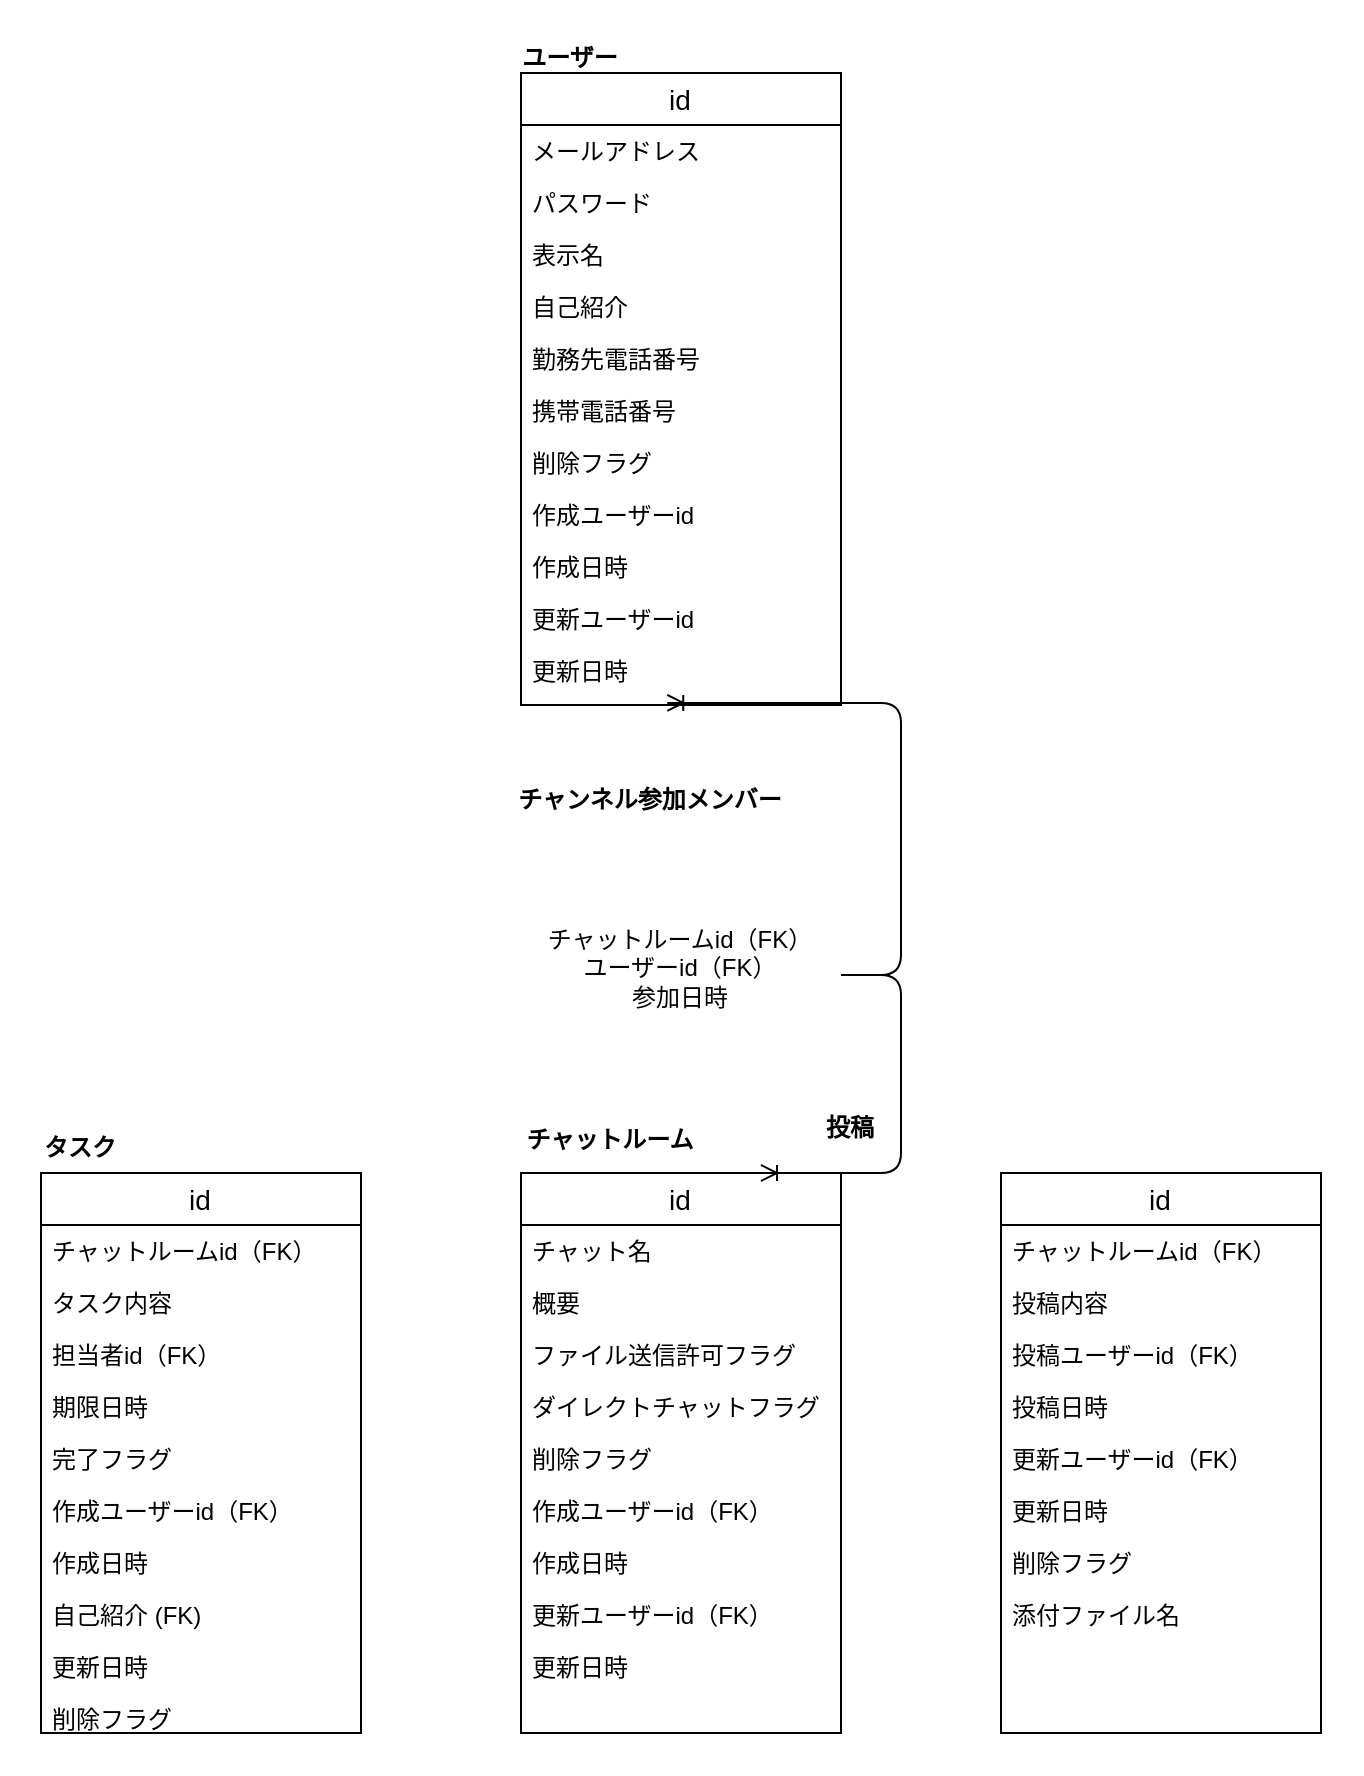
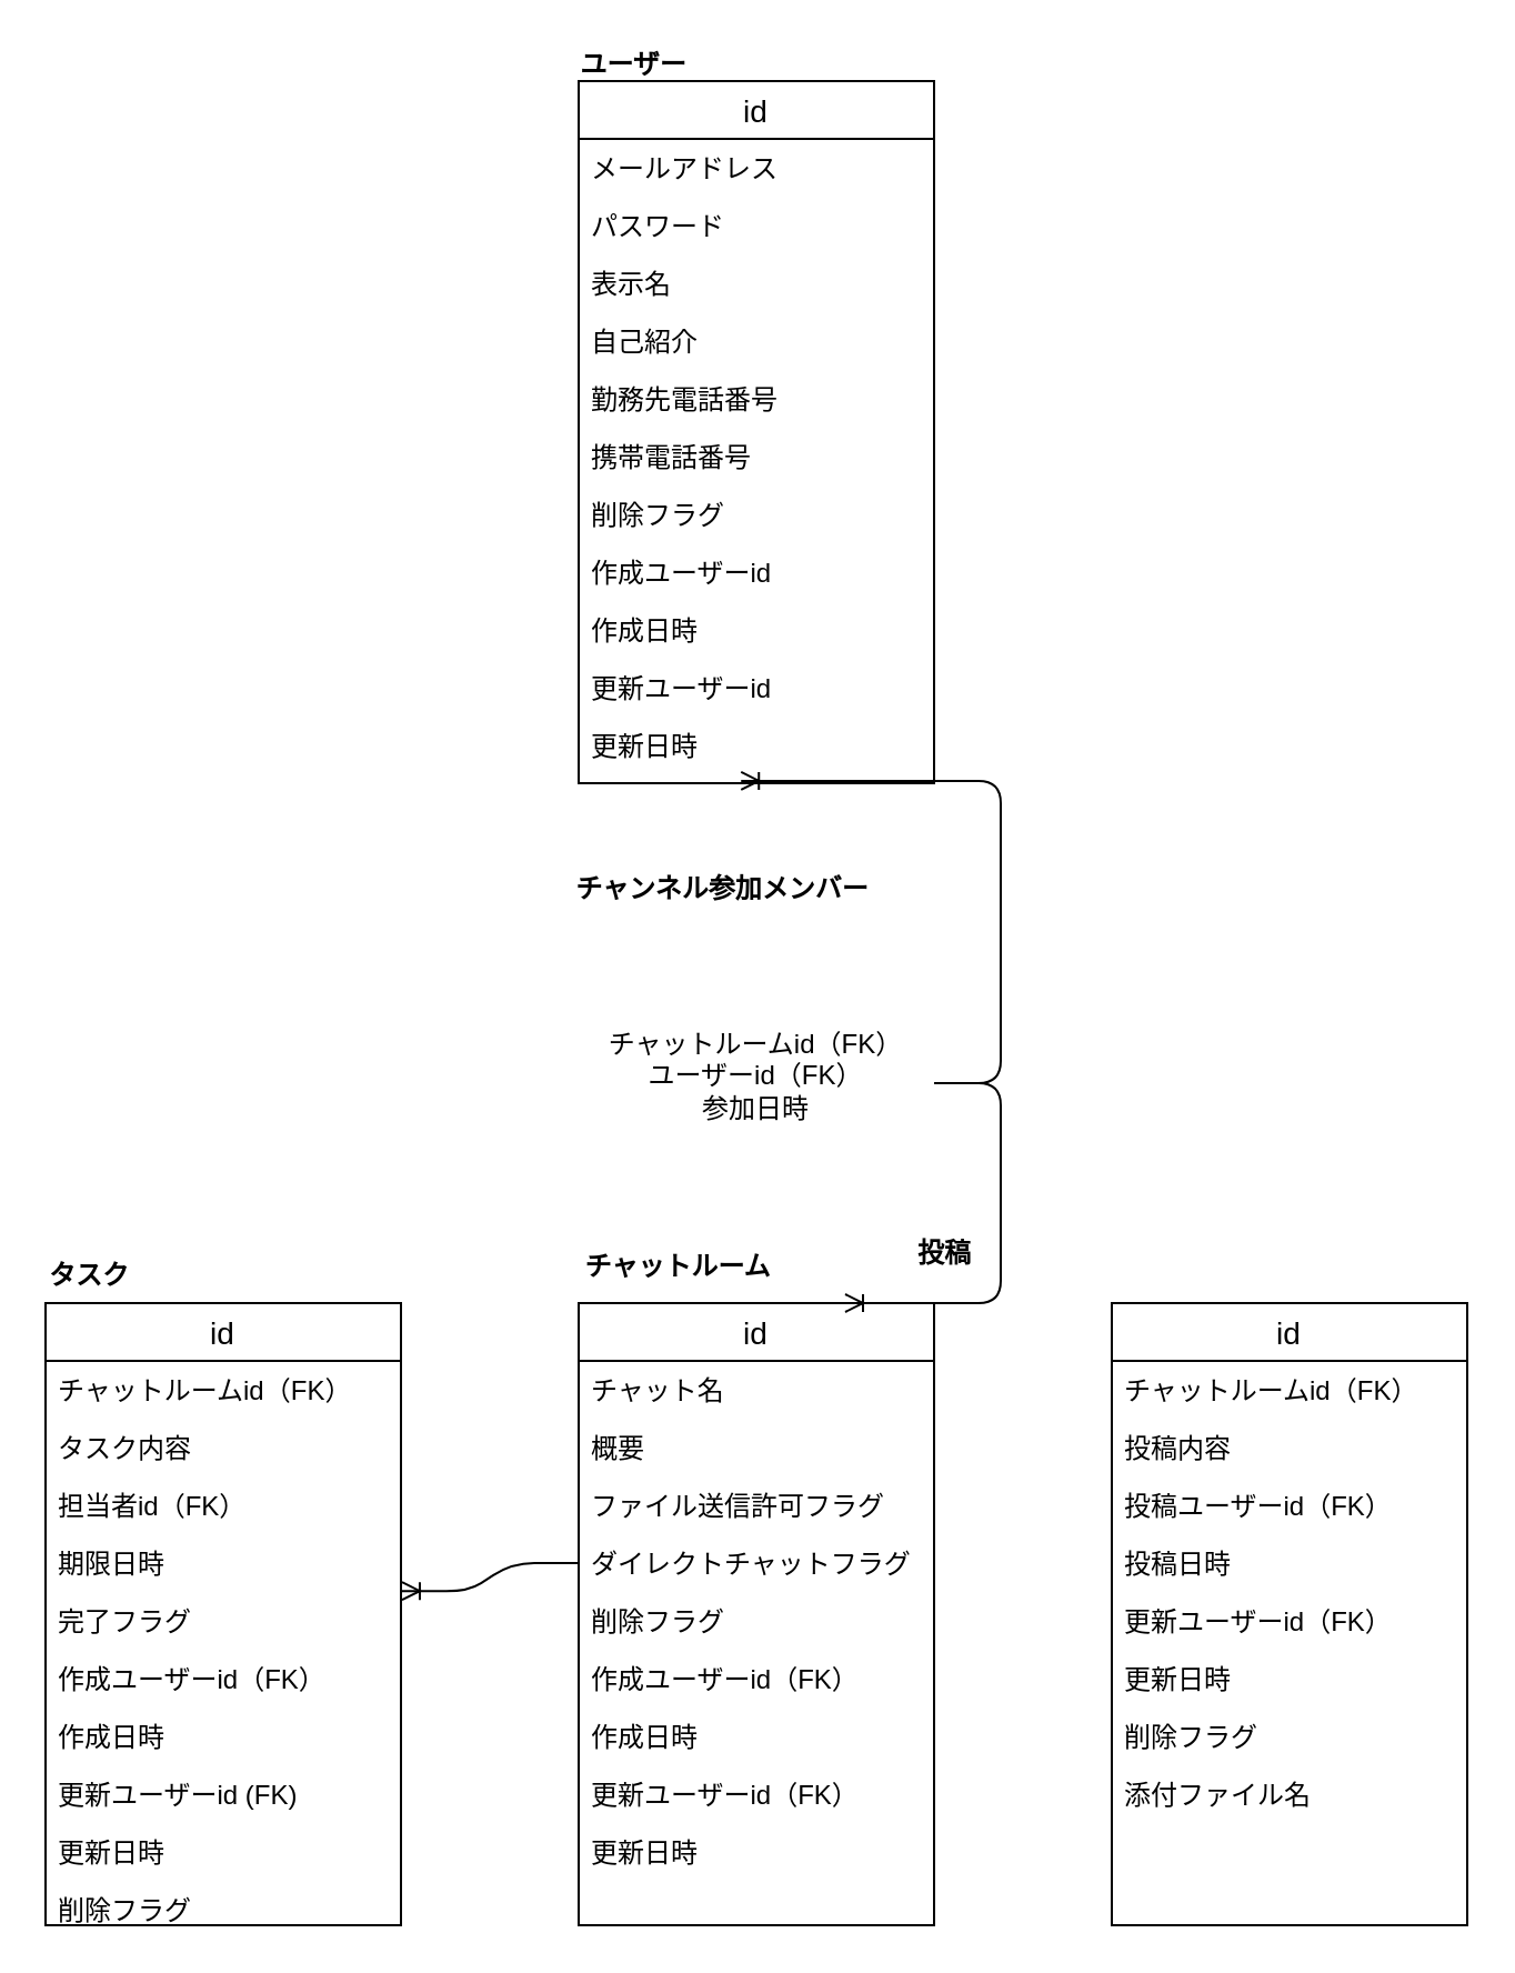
  <mxCell id="0" />
  <mxCell id="1" parent="0" />
  <mxCell id="2" value="チャットルームid（FK）&lt;br&gt;ユーザーid（FK）&lt;br&gt;参加日時" style="whiteSpace=wrap;html=1;align=center;strokeColor=#FFFFFF;fillColor=none;" parent="1" vertex="1"><mxGeometry x="260" y="442" width="160" height="84" as="geometry" /></mxCell>
  <mxCell id="3" value="ユーザー" style="text;align=center;verticalAlign=middle;spacingLeft=4;spacingRight=4;rotatable=0;points=[[0,0.5],[1,0.5]];portConstraint=eastwest;fontSize=12;fontStyle=1" parent="1" vertex="1"><mxGeometry x="240" y="20" width="90" height="16" as="geometry" /></mxCell>
  <mxCell id="4" value="" style="text;fillColor=none;align=left;verticalAlign=middle;spacingTop=-1;spacingLeft=4;spacingRight=4;rotatable=0;labelPosition=right;points=[];portConstraint=eastwest;fontSize=12;" parent="1" vertex="1"><mxGeometry x="450" y="226" width="20" height="14" as="geometry" /></mxCell>
  <mxCell id="5" value="" style="text;fillColor=none;align=left;verticalAlign=middle;spacingTop=-1;spacingLeft=4;spacingRight=4;rotatable=0;labelPosition=right;points=[];portConstraint=eastwest;fontSize=12;" parent="1" vertex="1"><mxGeometry x="450" y="226" width="20" height="14" as="geometry" /></mxCell>
  <mxCell id="6" value="タスク" style="text;align=center;verticalAlign=middle;spacingLeft=4;spacingRight=4;rotatable=0;points=[[0,0.5],[1,0.5]];portConstraint=eastwest;fontSize=12;fontStyle=1" parent="1" vertex="1"><mxGeometry x="20" y="560" width="40" height="26" as="geometry" /></mxCell>
  <mxCell id="7" value="チャンネル参加メンバー" style="text;align=center;verticalAlign=middle;spacingLeft=4;spacingRight=4;rotatable=0;points=[[0,0.5],[1,0.5]];portConstraint=eastwest;fontSize=12;fontStyle=1" parent="1" vertex="1"><mxGeometry x="260" y="386" width="130" height="26" as="geometry" /></mxCell>
  <mxCell id="8" value="id" style="swimlane;fontStyle=0;childLayout=stackLayout;horizontal=1;startSize=26;horizontalStack=0;resizeParent=1;resizeParentMax=0;resizeLast=0;collapsible=1;marginBottom=0;align=center;fontSize=14;" parent="1" vertex="1"><mxGeometry x="260" y="36" width="160" height="316" as="geometry" /></mxCell>
  <mxCell id="9" value="メールアドレス&#10;&#10;" style="text;strokeColor=none;fillColor=none;spacingLeft=4;spacingRight=4;overflow=hidden;rotatable=0;points=[[0,0.5],[1,0.5]];portConstraint=eastwest;fontSize=12;" parent="8" vertex="1"><mxGeometry y="26" width="160" height="26" as="geometry" /></mxCell>
  <mxCell id="10" value="パスワード" style="text;strokeColor=none;fillColor=none;spacingLeft=4;spacingRight=4;overflow=hidden;rotatable=0;points=[[0,0.5],[1,0.5]];portConstraint=eastwest;fontSize=12;" parent="8" vertex="1"><mxGeometry y="52" width="160" height="26" as="geometry" /></mxCell>
  <mxCell id="11" value="表示名" style="text;strokeColor=none;fillColor=none;spacingLeft=4;spacingRight=4;overflow=hidden;rotatable=0;points=[[0,0.5],[1,0.5]];portConstraint=eastwest;fontSize=12;" parent="8" vertex="1"><mxGeometry y="78" width="160" height="26" as="geometry" /></mxCell>
  <mxCell id="12" value="自己紹介&#10;" style="text;strokeColor=none;fillColor=none;spacingLeft=4;spacingRight=4;overflow=hidden;rotatable=0;points=[[0,0.5],[1,0.5]];portConstraint=eastwest;fontSize=12;" parent="8" vertex="1"><mxGeometry y="104" width="160" height="26" as="geometry" /></mxCell>
  <mxCell id="13" value="勤務先電話番号" style="text;strokeColor=none;fillColor=none;spacingLeft=4;spacingRight=4;overflow=hidden;rotatable=0;points=[[0,0.5],[1,0.5]];portConstraint=eastwest;fontSize=12;" parent="8" vertex="1"><mxGeometry y="130" width="160" height="26" as="geometry" /></mxCell>
  <mxCell id="14" value="携帯電話番号" style="text;strokeColor=none;fillColor=none;spacingLeft=4;spacingRight=4;overflow=hidden;rotatable=0;points=[[0,0.5],[1,0.5]];portConstraint=eastwest;fontSize=12;" parent="8" vertex="1"><mxGeometry y="156" width="160" height="26" as="geometry" /></mxCell>
  <mxCell id="15" value="削除フラグ" style="text;strokeColor=none;fillColor=none;spacingLeft=4;spacingRight=4;overflow=hidden;rotatable=0;points=[[0,0.5],[1,0.5]];portConstraint=eastwest;fontSize=12;" parent="8" vertex="1"><mxGeometry y="182" width="160" height="26" as="geometry" /></mxCell>
  <mxCell id="16" value="作成ユーザーid" style="text;strokeColor=none;fillColor=none;spacingLeft=4;spacingRight=4;overflow=hidden;rotatable=0;points=[[0,0.5],[1,0.5]];portConstraint=eastwest;fontSize=12;" parent="8" vertex="1"><mxGeometry y="208" width="160" height="26" as="geometry" /></mxCell>
  <mxCell id="17" value="作成日時" style="text;strokeColor=none;fillColor=none;spacingLeft=4;spacingRight=4;overflow=hidden;rotatable=0;points=[[0,0.5],[1,0.5]];portConstraint=eastwest;fontSize=12;" parent="8" vertex="1"><mxGeometry y="234" width="160" height="26" as="geometry" /></mxCell>
  <mxCell id="18" value="更新ユーザーid" style="text;strokeColor=none;fillColor=none;spacingLeft=4;spacingRight=4;overflow=hidden;rotatable=0;points=[[0,0.5],[1,0.5]];portConstraint=eastwest;fontSize=12;" parent="8" vertex="1"><mxGeometry y="260" width="160" height="26" as="geometry" /></mxCell>
  <mxCell id="19" value="更新日時" style="text;strokeColor=none;fillColor=none;spacingLeft=4;spacingRight=4;overflow=hidden;rotatable=0;points=[[0,0.5],[1,0.5]];portConstraint=eastwest;fontSize=12;" parent="8" vertex="1"><mxGeometry y="286" width="160" height="24" as="geometry" /></mxCell>
  <mxCell id="20" value="" style="text;fillColor=none;align=left;verticalAlign=middle;spacingTop=-1;spacingLeft=4;spacingRight=4;rotatable=0;labelPosition=right;points=[];portConstraint=eastwest;fontSize=12;" parent="8" vertex="1"><mxGeometry y="310" width="160" height="6" as="geometry" /></mxCell>
  <mxCell id="21" value="id" style="swimlane;fontStyle=0;childLayout=stackLayout;horizontal=1;startSize=26;horizontalStack=0;resizeParent=1;resizeParentMax=0;resizeLast=0;collapsible=1;marginBottom=0;align=center;fontSize=14;" parent="1" vertex="1"><mxGeometry x="260" y="586" width="160" height="280" as="geometry" /></mxCell>
  <mxCell id="22" value="チャット名" style="text;strokeColor=none;fillColor=none;spacingLeft=4;spacingRight=4;overflow=hidden;rotatable=0;points=[[0,0.5],[1,0.5]];portConstraint=eastwest;fontSize=12;" parent="21" vertex="1"><mxGeometry y="26" width="160" height="26" as="geometry" /></mxCell>
  <mxCell id="23" value="概要" style="text;strokeColor=none;fillColor=none;spacingLeft=4;spacingRight=4;overflow=hidden;rotatable=0;points=[[0,0.5],[1,0.5]];portConstraint=eastwest;fontSize=12;" parent="21" vertex="1"><mxGeometry y="52" width="160" height="26" as="geometry" /></mxCell>
  <mxCell id="24" value="ファイル送信許可フラグ" style="text;strokeColor=none;fillColor=none;spacingLeft=4;spacingRight=4;overflow=hidden;rotatable=0;points=[[0,0.5],[1,0.5]];portConstraint=eastwest;fontSize=12;" parent="21" vertex="1"><mxGeometry y="78" width="160" height="26" as="geometry" /></mxCell>
  <mxCell id="25" value="ダイレクトチャットフラグ" style="text;strokeColor=none;fillColor=none;spacingLeft=4;spacingRight=4;overflow=hidden;rotatable=0;points=[[0,0.5],[1,0.5]];portConstraint=eastwest;fontSize=12;" parent="21" vertex="1"><mxGeometry y="104" width="160" height="26" as="geometry" /></mxCell>
  <mxCell id="26" value="削除フラグ" style="text;strokeColor=none;fillColor=none;spacingLeft=4;spacingRight=4;overflow=hidden;rotatable=0;points=[[0,0.5],[1,0.5]];portConstraint=eastwest;fontSize=12;" parent="21" vertex="1"><mxGeometry y="130" width="160" height="26" as="geometry" /></mxCell>
  <mxCell id="27" value="作成ユーザーid（FK）" style="text;strokeColor=none;fillColor=none;spacingLeft=4;spacingRight=4;overflow=hidden;rotatable=0;points=[[0,0.5],[1,0.5]];portConstraint=eastwest;fontSize=12;" parent="21" vertex="1"><mxGeometry y="156" width="160" height="26" as="geometry" /></mxCell>
  <mxCell id="28" value="作成日時" style="text;strokeColor=none;fillColor=none;spacingLeft=4;spacingRight=4;overflow=hidden;rotatable=0;points=[[0,0.5],[1,0.5]];portConstraint=eastwest;fontSize=12;" parent="21" vertex="1"><mxGeometry y="182" width="160" height="26" as="geometry" /></mxCell>
  <mxCell id="29" value="更新ユーザーid（FK）" style="text;strokeColor=none;fillColor=none;spacingLeft=4;spacingRight=4;overflow=hidden;rotatable=0;points=[[0,0.5],[1,0.5]];portConstraint=eastwest;fontSize=12;" parent="21" vertex="1"><mxGeometry y="208" width="160" height="26" as="geometry" /></mxCell>
  <mxCell id="30" value="更新日時" style="text;strokeColor=none;fillColor=none;spacingLeft=4;spacingRight=4;overflow=hidden;rotatable=0;points=[[0,0.5],[1,0.5]];portConstraint=eastwest;fontSize=12;" parent="21" vertex="1"><mxGeometry y="234" width="160" height="26" as="geometry" /></mxCell>
  <mxCell id="31" value="" style="text;fillColor=none;align=left;verticalAlign=middle;spacingTop=-1;spacingLeft=4;spacingRight=4;rotatable=0;labelPosition=right;points=[];portConstraint=eastwest;fontSize=12;" parent="21" vertex="1"><mxGeometry y="260" width="160" height="20" as="geometry" /></mxCell>
  <mxCell id="32" value="チャットルーム" style="text;align=center;verticalAlign=middle;spacingLeft=4;spacingRight=4;rotatable=0;points=[[0,0.5],[1,0.5]];portConstraint=eastwest;fontSize=12;fontStyle=1" parent="1" vertex="1"><mxGeometry x="240" y="556" width="130" height="26" as="geometry" /></mxCell>
  <mxCell id="33" value="投稿" style="text;align=center;verticalAlign=middle;spacingLeft=4;spacingRight=4;rotatable=0;points=[[0,0.5],[1,0.5]];portConstraint=eastwest;fontSize=12;fontStyle=1" parent="1" vertex="1"><mxGeometry x="400" y="550" width="50" height="26" as="geometry" /></mxCell>
  <mxCell id="34" value="id" style="swimlane;fontStyle=0;childLayout=stackLayout;horizontal=1;startSize=26;horizontalStack=0;resizeParent=1;resizeParentMax=0;resizeLast=0;collapsible=1;marginBottom=0;align=center;fontSize=14;" parent="1" vertex="1"><mxGeometry x="20" y="586" width="160" height="280" as="geometry" /></mxCell>
  <mxCell id="35" value="チャットルームid（FK）" style="text;strokeColor=none;fillColor=none;spacingLeft=4;spacingRight=4;overflow=hidden;rotatable=0;points=[[0,0.5],[1,0.5]];portConstraint=eastwest;fontSize=12;" parent="34" vertex="1"><mxGeometry y="26" width="160" height="26" as="geometry" /></mxCell>
  <mxCell id="36" value="タスク内容" style="text;strokeColor=none;fillColor=none;spacingLeft=4;spacingRight=4;overflow=hidden;rotatable=0;points=[[0,0.5],[1,0.5]];portConstraint=eastwest;fontSize=12;" parent="34" vertex="1"><mxGeometry y="52" width="160" height="26" as="geometry" /></mxCell>
  <mxCell id="37" value="担当者id（FK）" style="text;strokeColor=none;fillColor=none;spacingLeft=4;spacingRight=4;overflow=hidden;rotatable=0;points=[[0,0.5],[1,0.5]];portConstraint=eastwest;fontSize=12;" parent="34" vertex="1"><mxGeometry y="78" width="160" height="26" as="geometry" /></mxCell>
  <mxCell id="38" value="期限日時&#10;" style="text;strokeColor=none;fillColor=none;spacingLeft=4;spacingRight=4;overflow=hidden;rotatable=0;points=[[0,0.5],[1,0.5]];portConstraint=eastwest;fontSize=12;" parent="34" vertex="1"><mxGeometry y="104" width="160" height="26" as="geometry" /></mxCell>
  <mxCell id="39" value="完了フラグ" style="text;strokeColor=none;fillColor=none;spacingLeft=4;spacingRight=4;overflow=hidden;rotatable=0;points=[[0,0.5],[1,0.5]];portConstraint=eastwest;fontSize=12;" parent="34" vertex="1"><mxGeometry y="130" width="160" height="26" as="geometry" /></mxCell>
  <mxCell id="40" value="作成ユーザーid（FK）" style="text;strokeColor=none;fillColor=none;spacingLeft=4;spacingRight=4;overflow=hidden;rotatable=0;points=[[0,0.5],[1,0.5]];portConstraint=eastwest;fontSize=12;" parent="34" vertex="1"><mxGeometry y="156" width="160" height="26" as="geometry" /></mxCell>
  <mxCell id="41" value="作成日時" style="text;strokeColor=none;fillColor=none;spacingLeft=4;spacingRight=4;overflow=hidden;rotatable=0;points=[[0,0.5],[1,0.5]];portConstraint=eastwest;fontSize=12;" parent="34" vertex="1"><mxGeometry y="182" width="160" height="26" as="geometry" /></mxCell>
- <mxCell id="42" value="自己紹介 (FK)" style="text;strokeColor=none;fillColor=none;spacingLeft=4;spacingRight=4;overflow=hidden;rotatable=0;points=[[0,0.5],[1,0.5]];portConstraint=eastwest;fontSize=12;" parent="34" vertex="1"><mxGeometry y="208" width="160" height="26" as="geometry" /></mxCell>
+ <mxCell id="42" value="更新ユーザーid (FK)" style="text;strokeColor=none;fillColor=none;spacingLeft=4;spacingRight=4;overflow=hidden;rotatable=0;points=[[0,0.5],[1,0.5]];portConstraint=eastwest;fontSize=12;" parent="34" vertex="1"><mxGeometry y="208" width="160" height="26" as="geometry" /></mxCell>
  <mxCell id="43" value="更新日時" style="text;strokeColor=none;fillColor=none;spacingLeft=4;spacingRight=4;overflow=hidden;rotatable=0;points=[[0,0.5],[1,0.5]];portConstraint=eastwest;fontSize=12;" parent="34" vertex="1"><mxGeometry y="234" width="160" height="26" as="geometry" /></mxCell>
  <mxCell id="44" value="削除フラグ" style="text;strokeColor=none;fillColor=none;spacingLeft=4;spacingRight=4;overflow=hidden;rotatable=0;points=[[0,0.5],[1,0.5]];portConstraint=eastwest;fontSize=12;" parent="34" vertex="1"><mxGeometry y="260" width="160" height="20" as="geometry" /></mxCell>
  <mxCell id="45" value="id" style="swimlane;fontStyle=0;childLayout=stackLayout;horizontal=1;startSize=26;horizontalStack=0;resizeParent=1;resizeParentMax=0;resizeLast=0;collapsible=1;marginBottom=0;align=center;fontSize=14;" parent="1" vertex="1"><mxGeometry x="500" y="586" width="160" height="280" as="geometry" /></mxCell>
  <mxCell id="46" value="チャットルームid（FK）" style="text;strokeColor=none;fillColor=none;spacingLeft=4;spacingRight=4;overflow=hidden;rotatable=0;points=[[0,0.5],[1,0.5]];portConstraint=eastwest;fontSize=12;" parent="45" vertex="1"><mxGeometry y="26" width="160" height="26" as="geometry" /></mxCell>
  <mxCell id="47" value="投稿内容" style="text;strokeColor=none;fillColor=none;spacingLeft=4;spacingRight=4;overflow=hidden;rotatable=0;points=[[0,0.5],[1,0.5]];portConstraint=eastwest;fontSize=12;" parent="45" vertex="1"><mxGeometry y="52" width="160" height="26" as="geometry" /></mxCell>
  <mxCell id="48" value="投稿ユーザーid（FK）" style="text;strokeColor=none;fillColor=none;spacingLeft=4;spacingRight=4;overflow=hidden;rotatable=0;points=[[0,0.5],[1,0.5]];portConstraint=eastwest;fontSize=12;" parent="45" vertex="1"><mxGeometry y="78" width="160" height="26" as="geometry" /></mxCell>
  <mxCell id="49" value="投稿日時" style="text;strokeColor=none;fillColor=none;spacingLeft=4;spacingRight=4;overflow=hidden;rotatable=0;points=[[0,0.5],[1,0.5]];portConstraint=eastwest;fontSize=12;" parent="45" vertex="1"><mxGeometry y="104" width="160" height="26" as="geometry" /></mxCell>
  <mxCell id="50" value="更新ユーザーid（FK）" style="text;strokeColor=none;fillColor=none;spacingLeft=4;spacingRight=4;overflow=hidden;rotatable=0;points=[[0,0.5],[1,0.5]];portConstraint=eastwest;fontSize=12;" parent="45" vertex="1"><mxGeometry y="130" width="160" height="26" as="geometry" /></mxCell>
  <mxCell id="51" value="更新日時" style="text;strokeColor=none;fillColor=none;spacingLeft=4;spacingRight=4;overflow=hidden;rotatable=0;points=[[0,0.5],[1,0.5]];portConstraint=eastwest;fontSize=12;" parent="45" vertex="1"><mxGeometry y="156" width="160" height="26" as="geometry" /></mxCell>
  <mxCell id="52" value="削除フラグ" style="text;strokeColor=none;fillColor=none;spacingLeft=4;spacingRight=4;overflow=hidden;rotatable=0;points=[[0,0.5],[1,0.5]];portConstraint=eastwest;fontSize=12;" parent="45" vertex="1"><mxGeometry y="182" width="160" height="26" as="geometry" /></mxCell>
  <mxCell id="53" value="添付ファイル名&#10;" style="text;strokeColor=none;fillColor=none;spacingLeft=4;spacingRight=4;overflow=hidden;rotatable=0;points=[[0,0.5],[1,0.5]];portConstraint=eastwest;fontSize=12;" parent="45" vertex="1"><mxGeometry y="208" width="160" height="26" as="geometry" /></mxCell>
  <mxCell id="54" value="" style="text;fillColor=none;align=left;verticalAlign=middle;spacingTop=-1;spacingLeft=4;spacingRight=4;rotatable=0;labelPosition=right;points=[];portConstraint=eastwest;fontSize=12;" parent="45" vertex="1"><mxGeometry y="234" width="160" height="46" as="geometry" /></mxCell>
  <mxCell id="55" value="" style="edgeStyle=entityRelationEdgeStyle;fontSize=12;html=1;endArrow=ERoneToMany;entryX=0.75;entryY=0;entryDx=0;entryDy=0;exitX=1;exitY=0.5;exitDx=0;exitDy=0;" parent="1" target="21" edge="1"><mxGeometry width="100" height="100" relative="1" as="geometry"><mxPoint x="420" y="487" as="sourcePoint" /><mxPoint x="590" y="426" as="targetPoint" /></mxGeometry></mxCell>
  <mxCell id="56" value="" style="edgeStyle=entityRelationEdgeStyle;fontSize=12;html=1;endArrow=ERoneToMany;entryX=0.457;entryY=0.829;entryDx=0;entryDy=0;entryPerimeter=0;" parent="1" target="20" edge="1"><mxGeometry width="100" height="100" relative="1" as="geometry"><mxPoint x="420" y="487" as="sourcePoint" /><mxPoint x="590" y="426" as="targetPoint" /></mxGeometry></mxCell>
+ <mxCell id="57" value="" style="edgeStyle=entityRelationEdgeStyle;fontSize=12;html=1;endArrow=ERoneToMany;exitX=0;exitY=0.5;exitDx=0;exitDy=0;entryX=1.003;entryY=-0.015;entryDx=0;entryDy=0;entryPerimeter=0;" parent="1" source="25" target="39" edge="1"><mxGeometry width="100" height="100" relative="1" as="geometry"><mxPoint x="260" y="756" as="sourcePoint" /><mxPoint x="360" y="656" as="targetPoint" /></mxGeometry></mxCell>
